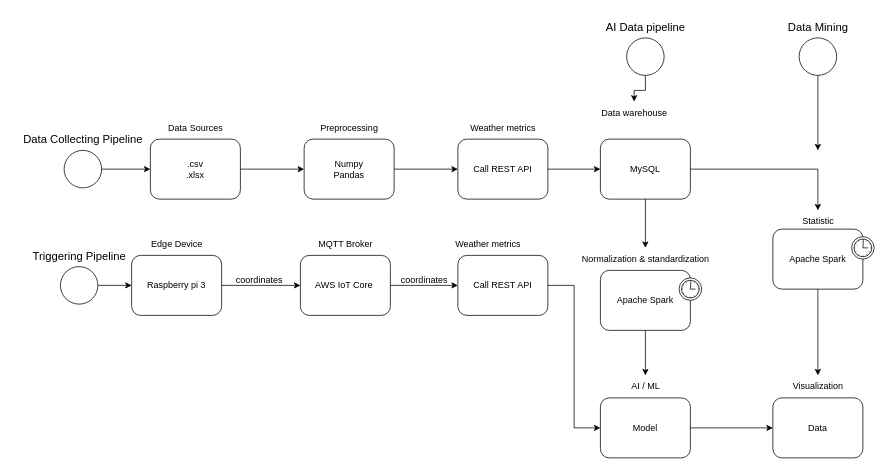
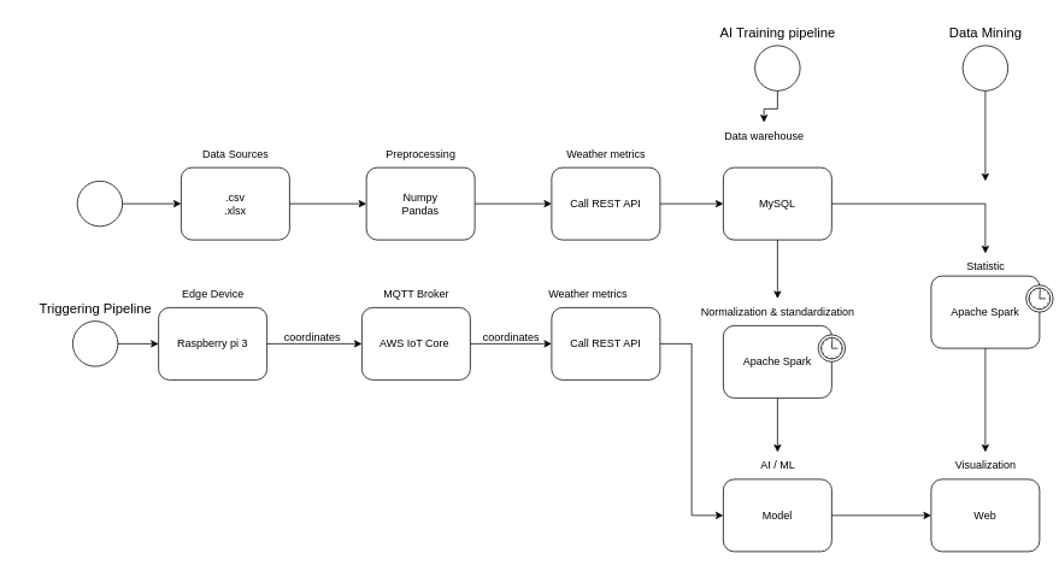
  <mxCell id="0" />
  <mxCell id="1" parent="0" />
  <mxCell id="2" value="" style="shape=mxgraph.bpmn.shape;html=1;verticalLabelPosition=bottom;labelBackgroundColor=#ffffff;verticalAlign=top;perimeter=ellipsePerimeter;outline=standard;symbol=general;" parent="1" vertex="1"><mxGeometry x="85" y="200" width="50" height="50" as="geometry" /></mxCell>
  <mxCell id="3" value=".csv&lt;br&gt;.xlsx" style="shape=ext;rounded=1;html=1;whiteSpace=wrap;" parent="1" vertex="1"><mxGeometry x="200" y="185" width="120" height="80" as="geometry" /></mxCell>
  <mxCell id="4" value="Numpy&lt;br&gt;Pandas" style="shape=ext;rounded=1;html=1;whiteSpace=wrap;" parent="1" vertex="1"><mxGeometry x="405" y="185" width="120" height="80" as="geometry" /></mxCell>
  <mxCell id="5" style="edgeStyle=orthogonalEdgeStyle;rounded=0;html=1;jettySize=auto;orthogonalLoop=1;" parent="1" source="2" target="3" edge="1"><mxGeometry relative="1" as="geometry" /></mxCell>
  <mxCell id="6" style="edgeStyle=orthogonalEdgeStyle;rounded=0;html=1;jettySize=auto;orthogonalLoop=1;" parent="1" source="3" target="4" edge="1"><mxGeometry relative="1" as="geometry" /></mxCell>
  <mxCell id="7" value="MySQL" style="shape=ext;rounded=1;html=1;whiteSpace=wrap;" parent="1" vertex="1"><mxGeometry x="800" y="185" width="120" height="80" as="geometry" /></mxCell>
  <mxCell id="8" value="Apache Spark" style="html=1;whiteSpace=wrap;rounded=1;" parent="1" vertex="1"><mxGeometry x="800" y="360" width="120" height="80" as="geometry" /></mxCell>
  <mxCell id="9" value="" style="shape=mxgraph.bpmn.timer_start;perimeter=ellipsePerimeter;html=1;labelPosition=right;labelBackgroundColor=#ffffff;align=left;" parent="8" vertex="1"><mxGeometry x="1" width="30" height="30" relative="1" as="geometry"><mxPoint x="-15" y="10" as="offset" /></mxGeometry></mxCell>
  <mxCell id="10" style="edgeStyle=orthogonalEdgeStyle;rounded=0;html=1;jettySize=auto;orthogonalLoop=1;entryX=0;entryY=0.5;entryDx=0;entryDy=0;exitX=1;exitY=0.5;exitDx=0;exitDy=0;" parent="1" source="4" target="12" edge="1"><mxGeometry relative="1" as="geometry"><mxPoint x="365" y="235" as="sourcePoint" /><mxPoint x="415" y="235" as="targetPoint" /></mxGeometry></mxCell>
  <mxCell id="11" style="edgeStyle=orthogonalEdgeStyle;rounded=0;html=1;jettySize=auto;orthogonalLoop=1;exitX=0.5;exitY=1;exitDx=0;exitDy=0;" parent="1" source="7" target="18" edge="1"><mxGeometry relative="1" as="geometry"><mxPoint x="720" y="235" as="sourcePoint" /><mxPoint x="810" y="235" as="targetPoint" /></mxGeometry></mxCell>
  <mxCell id="12" value="Call REST API" style="shape=ext;rounded=1;html=1;whiteSpace=wrap;" parent="1" vertex="1"><mxGeometry x="610" y="185" width="120" height="80" as="geometry" /></mxCell>
  <mxCell id="13" style="edgeStyle=orthogonalEdgeStyle;rounded=0;html=1;jettySize=auto;orthogonalLoop=1;entryX=0;entryY=0.5;entryDx=0;entryDy=0;exitX=1;exitY=0.5;exitDx=0;exitDy=0;" parent="1" source="12" target="7" edge="1"><mxGeometry relative="1" as="geometry"><mxPoint x="895" y="275" as="sourcePoint" /><mxPoint x="895" y="330" as="targetPoint" /></mxGeometry></mxCell>
  <mxCell id="14" value="Data Sources" style="text;html=1;align=center;verticalAlign=middle;resizable=0;points=[];autosize=1;strokeColor=none;fillColor=none;" parent="1" vertex="1"><mxGeometry x="210" y="155" width="100" height="30" as="geometry" /></mxCell>
  <mxCell id="15" value="Preprocessing" style="text;html=1;align=center;verticalAlign=middle;resizable=0;points=[];autosize=1;strokeColor=none;fillColor=none;" parent="1" vertex="1"><mxGeometry x="415" y="155" width="100" height="30" as="geometry" /></mxCell>
  <mxCell id="16" value="Weather metrics" style="text;html=1;align=center;verticalAlign=middle;resizable=0;points=[];autosize=1;strokeColor=none;fillColor=none;" parent="1" vertex="1"><mxGeometry x="615" y="155" width="110" height="30" as="geometry" /></mxCell>
  <mxCell id="17" value="Data warehouse" style="text;html=1;align=center;verticalAlign=middle;resizable=0;points=[];autosize=1;strokeColor=none;fillColor=none;" parent="1" vertex="1"><mxGeometry x="790" y="135" width="110" height="30" as="geometry" /></mxCell>
  <mxCell id="18" value="Normalization &amp;amp; standardization" style="text;html=1;align=center;verticalAlign=middle;resizable=0;points=[];autosize=1;strokeColor=none;fillColor=none;" parent="1" vertex="1"><mxGeometry x="765" y="330" width="190" height="30" as="geometry" /></mxCell>
  <mxCell id="19" value="" style="shape=mxgraph.bpmn.shape;html=1;verticalLabelPosition=bottom;labelBackgroundColor=#ffffff;verticalAlign=top;perimeter=ellipsePerimeter;outline=standard;symbol=general;" parent="1" vertex="1"><mxGeometry x="835" y="50" width="50" height="50" as="geometry" /></mxCell>
  <mxCell id="20" style="edgeStyle=orthogonalEdgeStyle;rounded=0;html=1;jettySize=auto;orthogonalLoop=1;" parent="1" source="19" target="17" edge="1"><mxGeometry relative="1" as="geometry"><mxPoint x="975" y="35" as="targetPoint" /></mxGeometry></mxCell>
- <mxCell id="21" value="AI Data pipeline" style="text;html=1;align=center;verticalAlign=middle;resizable=0;points=[];autosize=1;strokeColor=none;fillColor=none;fontSize=15;" parent="1" vertex="1"><mxGeometry x="785" y="20" width="150" height="30" as="geometry" /></mxCell>
- <mxCell id="22" value="Data Collecting Pipeline" style="text;html=1;align=center;verticalAlign=middle;resizable=0;points=[];autosize=1;strokeColor=none;fillColor=none;fontSize=15;" parent="1" vertex="1"><mxGeometry x="20" y="170" width="180" height="30" as="geometry" /></mxCell>
+ <mxCell id="21" value="AI Training pipeline" style="text;html=1;align=center;verticalAlign=middle;resizable=0;points=[];autosize=1;strokeColor=none;fillColor=none;fontSize=15;" parent="1" vertex="1"><mxGeometry x="785" y="20" width="150" height="30" as="geometry" /></mxCell>
  <mxCell id="23" value="" style="shape=mxgraph.bpmn.shape;html=1;verticalLabelPosition=bottom;labelBackgroundColor=#ffffff;verticalAlign=top;perimeter=ellipsePerimeter;outline=standard;symbol=general;" parent="1" vertex="1"><mxGeometry x="80" y="355" width="50" height="50" as="geometry" /></mxCell>
  <mxCell id="24" value="Raspberry pi 3" style="shape=ext;rounded=1;html=1;whiteSpace=wrap;" parent="1" vertex="1"><mxGeometry x="175" y="340" width="120" height="80" as="geometry" /></mxCell>
  <mxCell id="25" value="AWS IoT Core&lt;span style=&quot;white-space: pre;&quot;&gt;&#09;&lt;/span&gt;" style="shape=ext;rounded=1;html=1;whiteSpace=wrap;" parent="1" vertex="1"><mxGeometry x="400" y="340" width="120" height="80" as="geometry" /></mxCell>
  <mxCell id="26" style="edgeStyle=orthogonalEdgeStyle;rounded=0;html=1;jettySize=auto;orthogonalLoop=1;" parent="1" source="23" target="24" edge="1"><mxGeometry relative="1" as="geometry" /></mxCell>
  <mxCell id="27" style="edgeStyle=orthogonalEdgeStyle;rounded=0;html=1;jettySize=auto;orthogonalLoop=1;" parent="1" source="24" target="25" edge="1"><mxGeometry relative="1" as="geometry" /></mxCell>
  <mxCell id="28" style="edgeStyle=orthogonalEdgeStyle;rounded=0;html=1;jettySize=auto;orthogonalLoop=1;entryX=0;entryY=0.5;entryDx=0;entryDy=0;exitX=1;exitY=0.5;exitDx=0;exitDy=0;" parent="1" source="25" target="29" edge="1"><mxGeometry relative="1" as="geometry"><mxPoint x="360" y="390" as="sourcePoint" /><mxPoint x="410" y="390" as="targetPoint" /></mxGeometry></mxCell>
  <mxCell id="29" value="Call REST API" style="shape=ext;rounded=1;html=1;whiteSpace=wrap;" parent="1" vertex="1"><mxGeometry x="610" y="340" width="120" height="80" as="geometry" /></mxCell>
  <mxCell id="30" value="Edge Device" style="text;html=1;align=center;verticalAlign=middle;resizable=0;points=[];autosize=1;strokeColor=none;fillColor=none;" parent="1" vertex="1"><mxGeometry x="190" y="310" width="90" height="30" as="geometry" /></mxCell>
  <mxCell id="31" value="MQTT Broker" style="text;html=1;align=center;verticalAlign=middle;resizable=0;points=[];autosize=1;strokeColor=none;fillColor=none;" parent="1" vertex="1"><mxGeometry x="410" y="310" width="100" height="30" as="geometry" /></mxCell>
  <mxCell id="32" value="Weather metrics" style="text;html=1;align=center;verticalAlign=middle;resizable=0;points=[];autosize=1;strokeColor=none;fillColor=none;" parent="1" vertex="1"><mxGeometry x="595" y="310" width="110" height="30" as="geometry" /></mxCell>
  <mxCell id="33" value="Triggering Pipeline" style="text;html=1;align=center;verticalAlign=middle;resizable=0;points=[];autosize=1;strokeColor=none;fillColor=none;fontSize=15;" parent="1" vertex="1"><mxGeometry x="30" y="325" width="150" height="30" as="geometry" /></mxCell>
  <mxCell id="34" value="Model" style="shape=ext;rounded=1;html=1;whiteSpace=wrap;" parent="1" vertex="1"><mxGeometry x="800" y="530" width="120" height="80" as="geometry" /></mxCell>
  <mxCell id="35" value="AI / ML" style="text;html=1;align=center;verticalAlign=middle;resizable=0;points=[];autosize=1;strokeColor=none;fillColor=none;" parent="1" vertex="1"><mxGeometry x="830" y="500" width="60" height="30" as="geometry" /></mxCell>
  <mxCell id="36" style="edgeStyle=orthogonalEdgeStyle;rounded=0;html=1;jettySize=auto;orthogonalLoop=1;exitX=0.5;exitY=1;exitDx=0;exitDy=0;" parent="1" source="8" target="35" edge="1"><mxGeometry relative="1" as="geometry"><mxPoint x="870" y="275" as="sourcePoint" /><mxPoint x="870" y="340" as="targetPoint" /></mxGeometry></mxCell>
  <mxCell id="37" style="edgeStyle=orthogonalEdgeStyle;rounded=0;html=1;jettySize=auto;orthogonalLoop=1;exitX=1;exitY=0.5;exitDx=0;exitDy=0;entryX=0;entryY=0.5;entryDx=0;entryDy=0;" parent="1" source="29" target="34" edge="1"><mxGeometry relative="1" as="geometry"><mxPoint x="870" y="450" as="sourcePoint" /><mxPoint x="870" y="510" as="targetPoint" /></mxGeometry></mxCell>
  <mxCell id="38" value="Apache Spark" style="html=1;whiteSpace=wrap;rounded=1;" parent="1" vertex="1"><mxGeometry x="1030" y="305" width="120" height="80" as="geometry" /></mxCell>
  <mxCell id="39" value="" style="shape=mxgraph.bpmn.timer_start;perimeter=ellipsePerimeter;html=1;labelPosition=right;labelBackgroundColor=#ffffff;align=left;" parent="38" vertex="1"><mxGeometry x="1" width="30" height="30" relative="1" as="geometry"><mxPoint x="-15" y="10" as="offset" /></mxGeometry></mxCell>
  <mxCell id="40" style="edgeStyle=orthogonalEdgeStyle;rounded=0;html=1;jettySize=auto;orthogonalLoop=1;exitX=1;exitY=0.5;exitDx=0;exitDy=0;" parent="1" source="7" target="41" edge="1"><mxGeometry relative="1" as="geometry"><mxPoint x="725" y="235" as="sourcePoint" /><mxPoint x="1095" y="250" as="targetPoint" /></mxGeometry></mxCell>
  <mxCell id="41" value="Statistic" style="text;html=1;align=center;verticalAlign=middle;resizable=0;points=[];autosize=1;strokeColor=none;fillColor=none;" parent="1" vertex="1"><mxGeometry x="1055" y="280" width="70" height="30" as="geometry" /></mxCell>
  <mxCell id="42" value="coordinates" style="text;html=1;align=center;verticalAlign=middle;resizable=0;points=[];autosize=1;strokeColor=none;fillColor=none;" parent="1" vertex="1"><mxGeometry x="300" y="358" width="90" height="30" as="geometry" /></mxCell>
  <mxCell id="43" value="coordinates" style="text;html=1;align=center;verticalAlign=middle;resizable=0;points=[];autosize=1;strokeColor=none;fillColor=none;" parent="1" vertex="1"><mxGeometry x="520" y="358" width="90" height="30" as="geometry" /></mxCell>
  <mxCell id="44" style="edgeStyle=orthogonalEdgeStyle;rounded=0;html=1;jettySize=auto;orthogonalLoop=1;entryX=0;entryY=0.5;entryDx=0;entryDy=0;exitX=1;exitY=0.5;exitDx=0;exitDy=0;" parent="1" source="34" target="45" edge="1"><mxGeometry relative="1" as="geometry"><mxPoint x="930" y="235" as="sourcePoint" /><mxPoint x="1025" y="570" as="targetPoint" /></mxGeometry></mxCell>
- <mxCell id="45" value="Data" style="shape=ext;rounded=1;html=1;whiteSpace=wrap;" parent="1" vertex="1"><mxGeometry x="1030" y="530" width="120" height="80" as="geometry" /></mxCell>
+ <mxCell id="45" value="Web" style="shape=ext;rounded=1;html=1;whiteSpace=wrap;" parent="1" vertex="1"><mxGeometry x="1030" y="530" width="120" height="80" as="geometry" /></mxCell>
  <mxCell id="46" style="edgeStyle=orthogonalEdgeStyle;rounded=0;html=1;jettySize=auto;orthogonalLoop=1;exitX=0.5;exitY=1;exitDx=0;exitDy=0;" parent="1" source="38" target="47" edge="1"><mxGeometry relative="1" as="geometry"><mxPoint x="930" y="580" as="sourcePoint" /><mxPoint x="1215" y="470" as="targetPoint" /></mxGeometry></mxCell>
  <mxCell id="47" value="Visualization" style="text;html=1;align=center;verticalAlign=middle;resizable=0;points=[];autosize=1;strokeColor=none;fillColor=none;" parent="1" vertex="1"><mxGeometry x="1045" y="500" width="90" height="30" as="geometry" /></mxCell>
  <mxCell id="48" value="" style="shape=mxgraph.bpmn.shape;html=1;verticalLabelPosition=bottom;labelBackgroundColor=#ffffff;verticalAlign=top;perimeter=ellipsePerimeter;outline=standard;symbol=general;" parent="1" vertex="1"><mxGeometry x="1065" y="50" width="50" height="50" as="geometry" /></mxCell>
  <mxCell id="49" style="edgeStyle=orthogonalEdgeStyle;rounded=0;html=1;jettySize=auto;orthogonalLoop=1;" parent="1" source="48" edge="1"><mxGeometry relative="1" as="geometry"><mxPoint x="1090" y="200" as="targetPoint" /></mxGeometry></mxCell>
  <mxCell id="50" value="Data Mining" style="text;html=1;align=center;verticalAlign=middle;resizable=0;points=[];autosize=1;strokeColor=none;fillColor=none;fontSize=15;" parent="1" vertex="1"><mxGeometry x="1040" y="20" width="100" height="30" as="geometry" /></mxCell>
